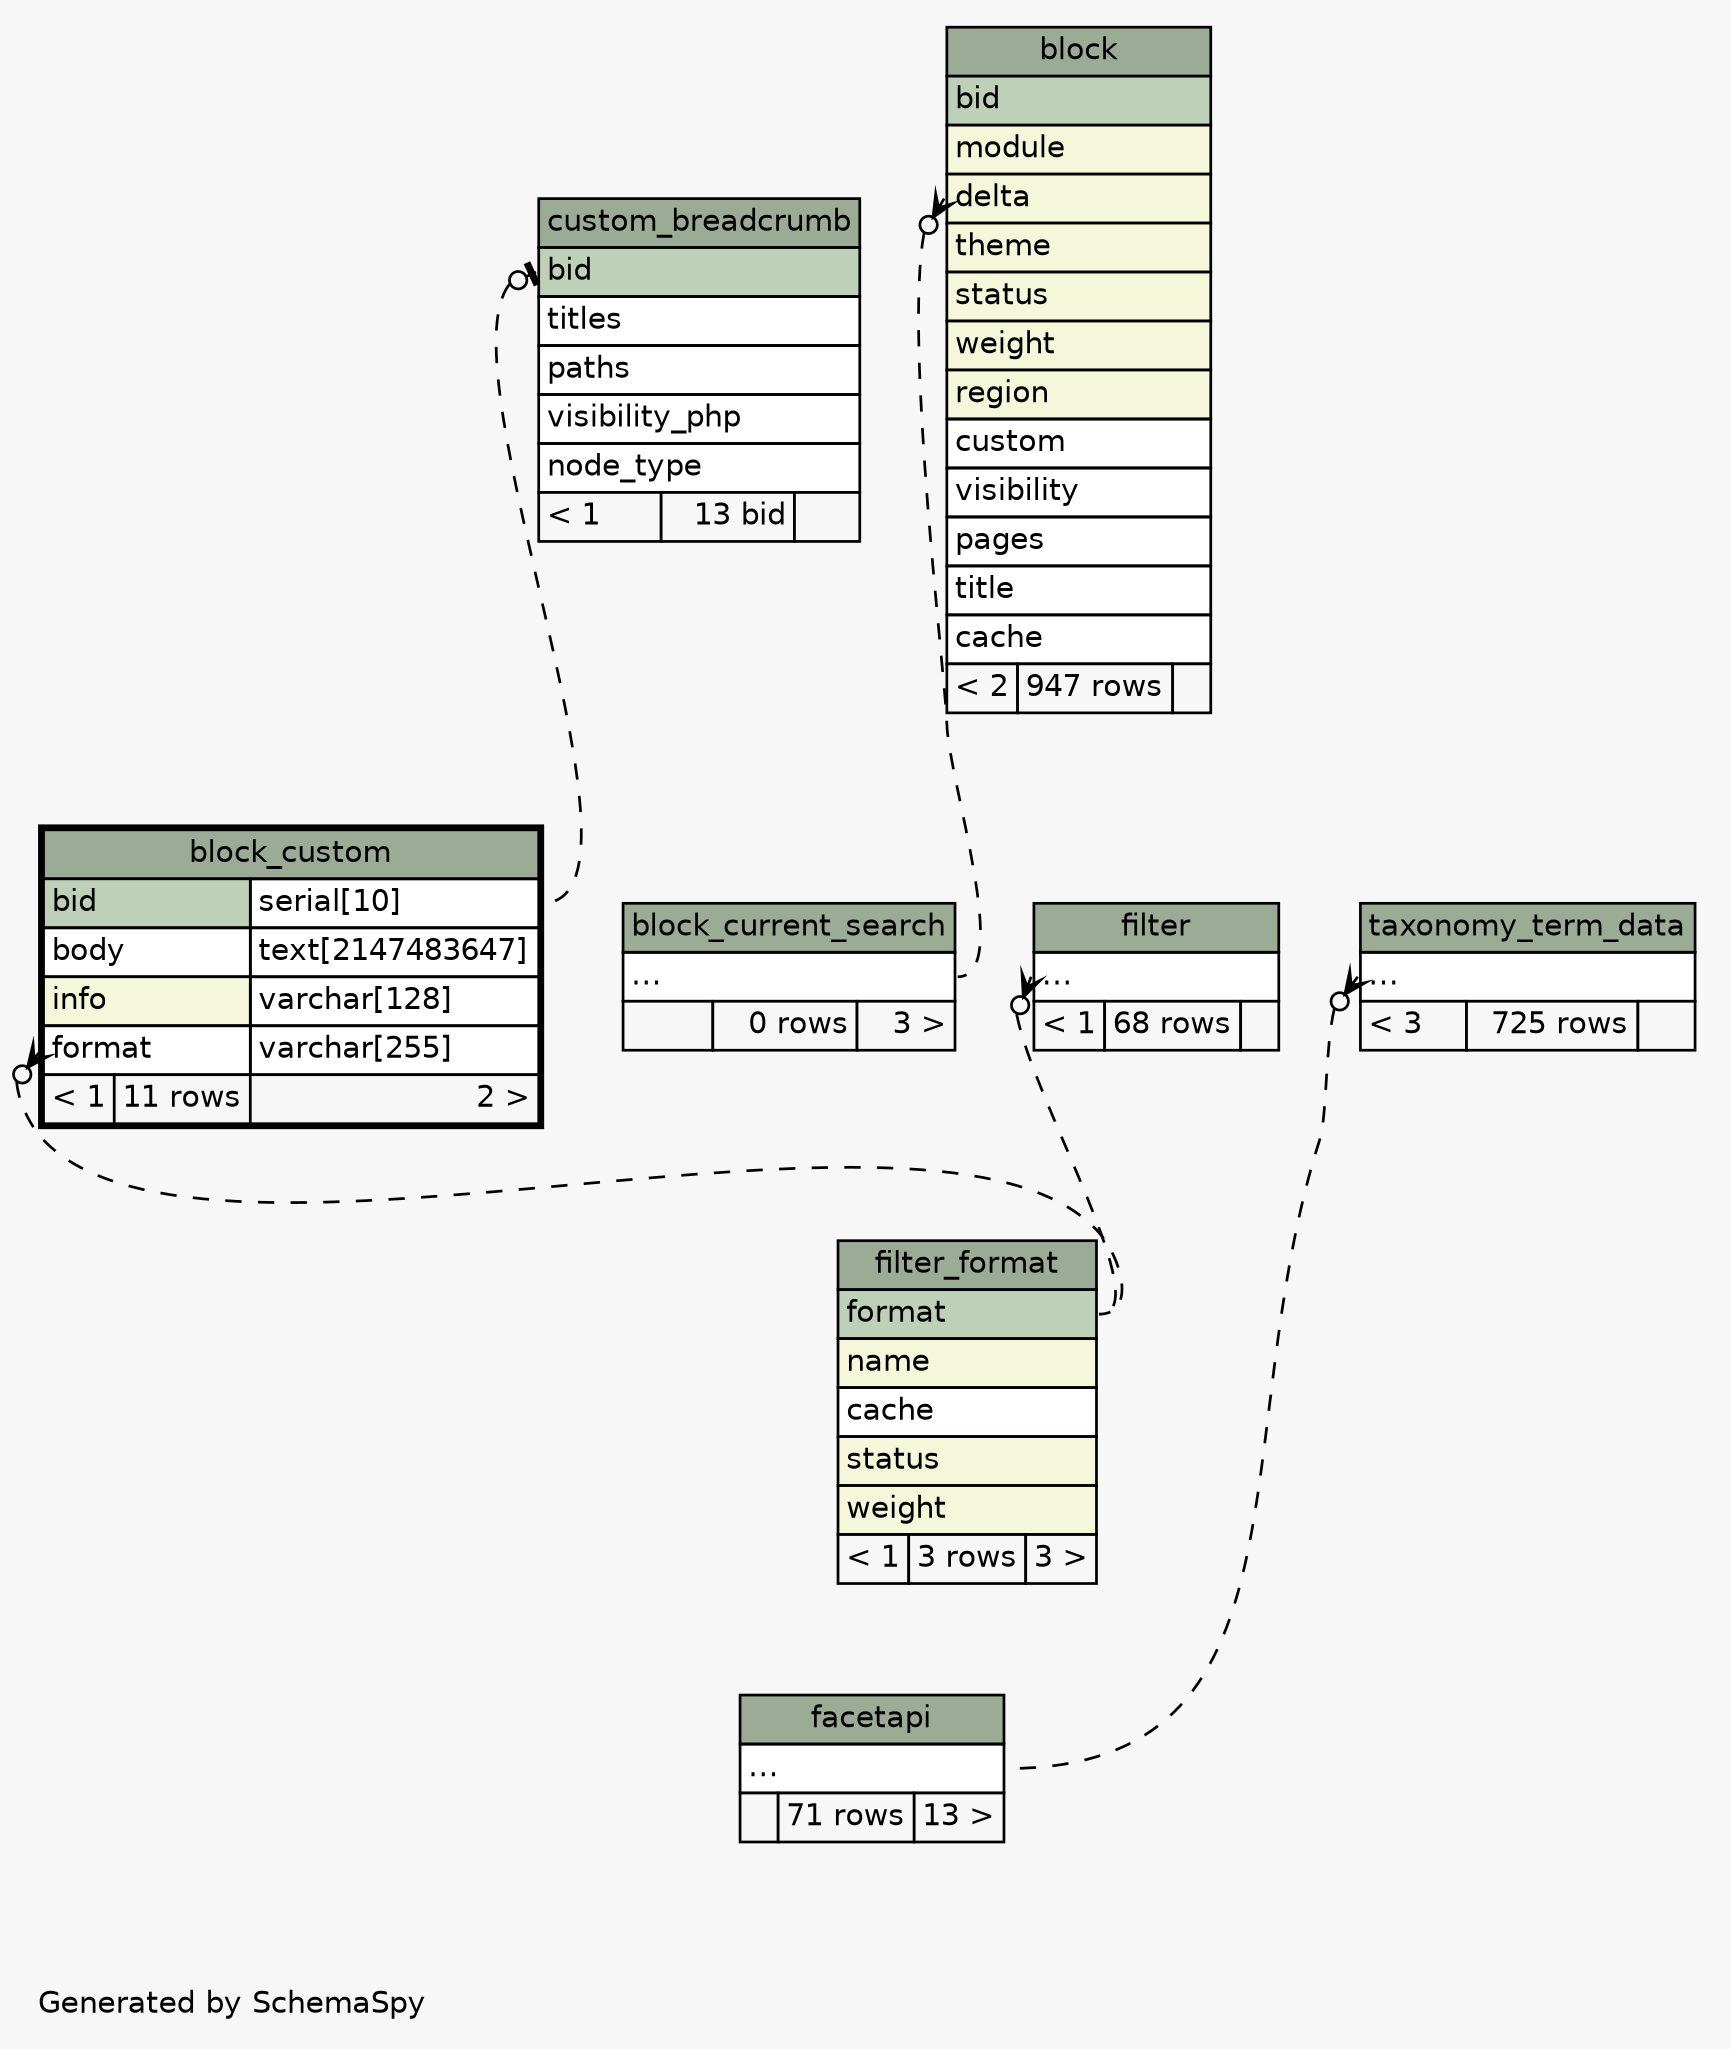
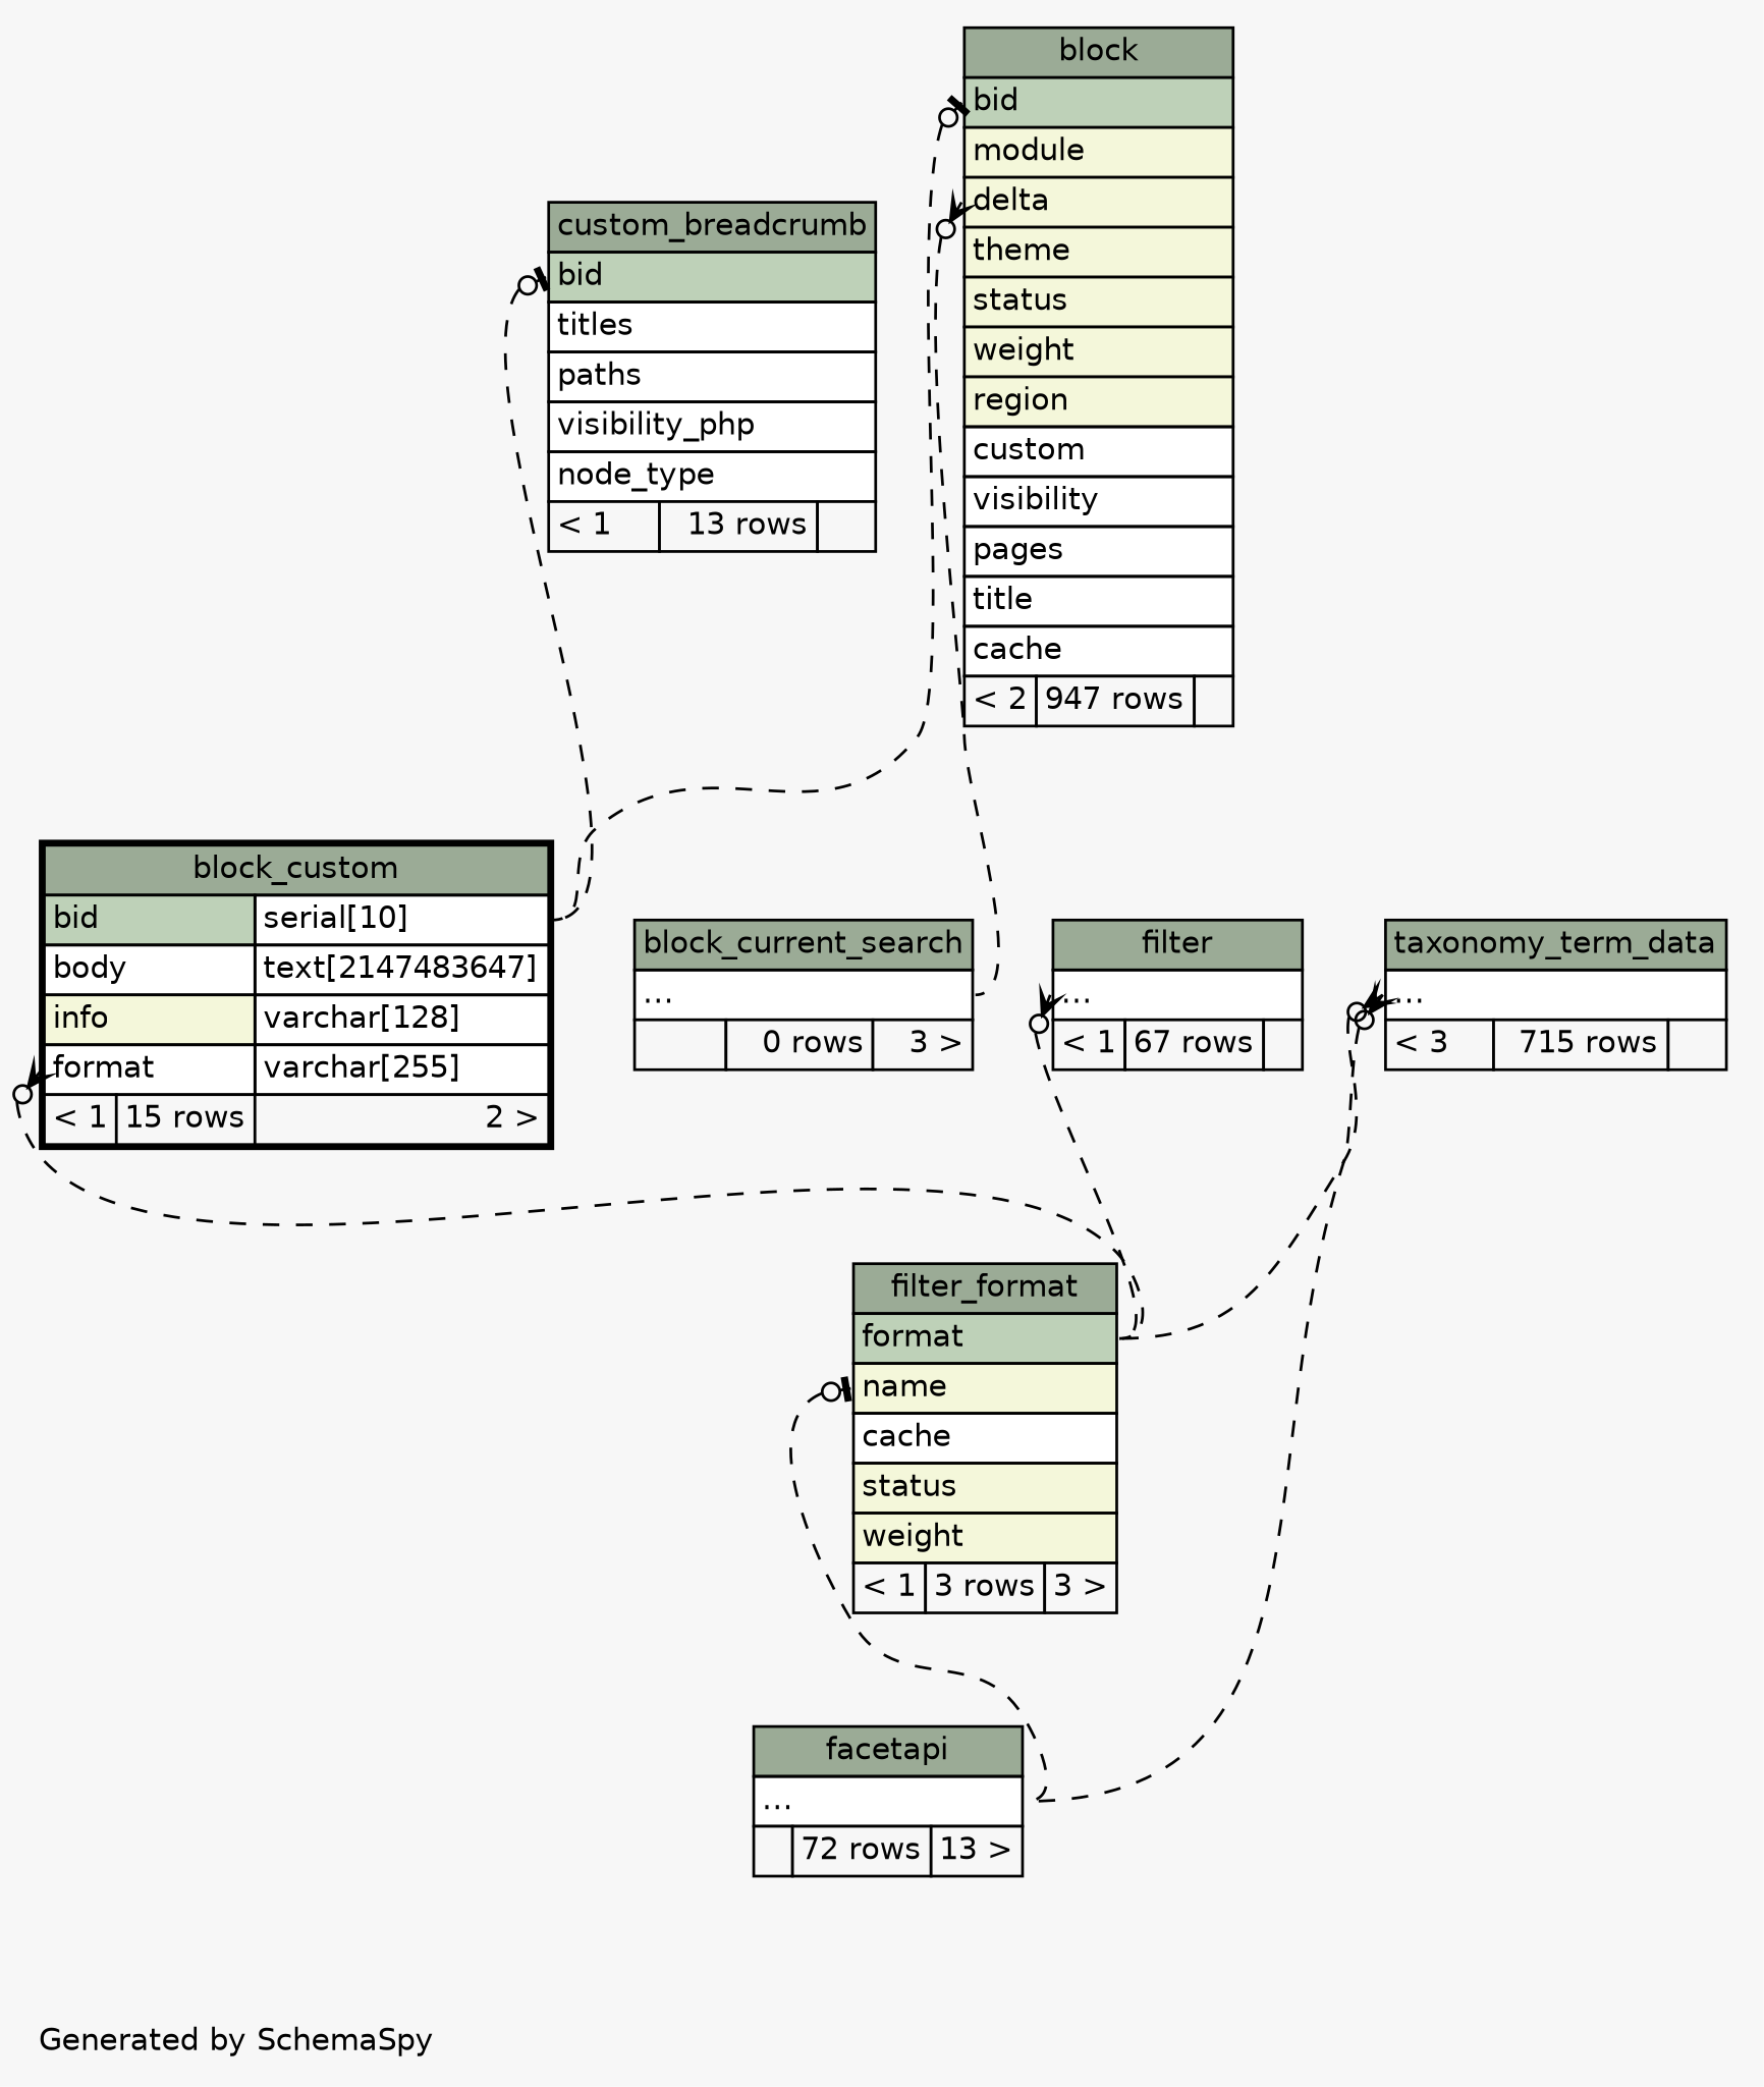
  digraph {
    bgcolor="#f7f7f7"
    fontname=Helvetica
    fontsize=11
    label="\nGenerated by SchemaSpy"
    labeljust=l
    nodesep=0.18
    rankdir=TB
    ranksep=0.46
    node [fontname=Helvetica fontsize=11 shape=plaintext]
    edge [arrowhead=none arrowsize=0.8 arrowtail=crowodot dir=back headport="elipses:e" style=dashed tailport="elipses:w"]
    n1 [label=<     <TABLE BORDER="0" CELLBORDER="1" CELLSPACING="0" BGCOLOR="#ffffff">       <TR><TD COLSPAN="3" BGCOLOR="#9bab96" ALIGN="CENTER">block</TD></TR>       <TR><TD PORT="bid" COLSPAN="3" BGCOLOR="#bed1b8" ALIGN="LEFT">bid</TD></TR>       <TR><TD PORT="module" COLSPAN="3" BGCOLOR="#f4f7da" ALIGN="LEFT">module</TD></TR>       <TR><TD PORT="delta" COLSPAN="3" BGCOLOR="#f4f7da" ALIGN="LEFT">delta</TD></TR>       <TR><TD PORT="theme" COLSPAN="3" BGCOLOR="#f4f7da" ALIGN="LEFT">theme</TD></TR>       <TR><TD PORT="status" COLSPAN="3" BGCOLOR="#f4f7da" ALIGN="LEFT">status</TD></TR>       <TR><TD PORT="weight" COLSPAN="3" BGCOLOR="#f4f7da" ALIGN="LEFT">weight</TD></TR>       <TR><TD PORT="region" COLSPAN="3" BGCOLOR="#f4f7da" ALIGN="LEFT">region</TD></TR>       <TR><TD PORT="custom" COLSPAN="3" ALIGN="LEFT">custom</TD></TR>       <TR><TD PORT="visibility" COLSPAN="3" ALIGN="LEFT">visibility</TD></TR>       <TR><TD PORT="pages" COLSPAN="3" ALIGN="LEFT">pages</TD></TR>       <TR><TD PORT="title" COLSPAN="3" ALIGN="LEFT">title</TD></TR>       <TR><TD PORT="cache" COLSPAN="3" ALIGN="LEFT">cache</TD></TR>       <TR><TD ALIGN="LEFT" BGCOLOR="#f7f7f7">&lt; 2</TD><TD ALIGN="RIGHT" BGCOLOR="#f7f7f7">947 rows</TD><TD ALIGN="RIGHT" BGCOLOR="#f7f7f7">  </TD></TR>     </TABLE>>]
-   n2 [label=<     <TABLE BORDER="2" CELLBORDER="1" CELLSPACING="0" BGCOLOR="#ffffff">       <TR><TD COLSPAN="3" BGCOLOR="#9bab96" ALIGN="CENTER">block_custom</TD></TR>       <TR><TD PORT="bid" COLSPAN="2" BGCOLOR="#bed1b8" ALIGN="LEFT">bid</TD><TD PORT="bid.type" ALIGN="LEFT">serial[10]</TD></TR>       <TR><TD PORT="body" COLSPAN="2" ALIGN="LEFT">body</TD><TD PORT="body.type" ALIGN="LEFT">text[2147483647]</TD></TR>       <TR><TD PORT="info" COLSPAN="2" BGCOLOR="#f4f7da" ALIGN="LEFT">info</TD><TD PORT="info.type" ALIGN="LEFT">varchar[128]</TD></TR>       <TR><TD PORT="format" COLSPAN="2" ALIGN="LEFT">format</TD><TD PORT="format.type" ALIGN="LEFT">varchar[255]</TD></TR>       <TR><TD ALIGN="LEFT" BGCOLOR="#f7f7f7">&lt; 1</TD><TD ALIGN="RIGHT" BGCOLOR="#f7f7f7">11 rows</TD><TD ALIGN="RIGHT" BGCOLOR="#f7f7f7">2 &gt;</TD></TR>     </TABLE>>]
+   n2 [label=<     <TABLE BORDER="2" CELLBORDER="1" CELLSPACING="0" BGCOLOR="#ffffff">       <TR><TD COLSPAN="3" BGCOLOR="#9bab96" ALIGN="CENTER">block_custom</TD></TR>       <TR><TD PORT="bid" COLSPAN="2" BGCOLOR="#bed1b8" ALIGN="LEFT">bid</TD><TD PORT="bid.type" ALIGN="LEFT">serial[10]</TD></TR>       <TR><TD PORT="body" COLSPAN="2" ALIGN="LEFT">body</TD><TD PORT="body.type" ALIGN="LEFT">text[2147483647]</TD></TR>       <TR><TD PORT="info" COLSPAN="2" BGCOLOR="#f4f7da" ALIGN="LEFT">info</TD><TD PORT="info.type" ALIGN="LEFT">varchar[128]</TD></TR>       <TR><TD PORT="format" COLSPAN="2" ALIGN="LEFT">format</TD><TD PORT="format.type" ALIGN="LEFT">varchar[255]</TD></TR>       <TR><TD ALIGN="LEFT" BGCOLOR="#f7f7f7">&lt; 1</TD><TD ALIGN="RIGHT" BGCOLOR="#f7f7f7">15 rows</TD><TD ALIGN="RIGHT" BGCOLOR="#f7f7f7">2 &gt;</TD></TR>     </TABLE>>]
    n3 [label=<     <TABLE BORDER="0" CELLBORDER="1" CELLSPACING="0" BGCOLOR="#ffffff">       <TR><TD COLSPAN="3" BGCOLOR="#9bab96" ALIGN="CENTER">block_current_search</TD></TR>       <TR><TD PORT="elipses" COLSPAN="3" ALIGN="LEFT">...</TD></TR>       <TR><TD ALIGN="LEFT" BGCOLOR="#f7f7f7">  </TD><TD ALIGN="RIGHT" BGCOLOR="#f7f7f7">0 rows</TD><TD ALIGN="RIGHT" BGCOLOR="#f7f7f7">3 &gt;</TD></TR>     </TABLE>>]
    n4 [label=<     <TABLE BORDER="0" CELLBORDER="1" CELLSPACING="0" BGCOLOR="#ffffff">       <TR><TD COLSPAN="3" BGCOLOR="#9bab96" ALIGN="CENTER">filter_format</TD></TR>       <TR><TD PORT="format" COLSPAN="3" BGCOLOR="#bed1b8" ALIGN="LEFT">format</TD></TR>       <TR><TD PORT="name" COLSPAN="3" BGCOLOR="#f4f7da" ALIGN="LEFT">name</TD></TR>       <TR><TD PORT="cache" COLSPAN="3" ALIGN="LEFT">cache</TD></TR>       <TR><TD PORT="status" COLSPAN="3" BGCOLOR="#f4f7da" ALIGN="LEFT">status</TD></TR>       <TR><TD PORT="weight" COLSPAN="3" BGCOLOR="#f4f7da" ALIGN="LEFT">weight</TD></TR>       <TR><TD ALIGN="LEFT" BGCOLOR="#f7f7f7">&lt; 1</TD><TD ALIGN="RIGHT" BGCOLOR="#f7f7f7">3 rows</TD><TD ALIGN="RIGHT" BGCOLOR="#f7f7f7">3 &gt;</TD></TR>     </TABLE>>]
-   n5 [label=<     <TABLE BORDER="0" CELLBORDER="1" CELLSPACING="0" BGCOLOR="#ffffff">       <TR><TD COLSPAN="3" BGCOLOR="#9bab96" ALIGN="CENTER">facetapi</TD></TR>       <TR><TD PORT="elipses" COLSPAN="3" ALIGN="LEFT">...</TD></TR>       <TR><TD ALIGN="LEFT" BGCOLOR="#f7f7f7">  </TD><TD ALIGN="RIGHT" BGCOLOR="#f7f7f7">71 rows</TD><TD ALIGN="RIGHT" BGCOLOR="#f7f7f7">13 &gt;</TD></TR>     </TABLE>>]
-   n6 [label=<     <TABLE BORDER="0" CELLBORDER="1" CELLSPACING="0" BGCOLOR="#ffffff">       <TR><TD COLSPAN="3" BGCOLOR="#9bab96" ALIGN="CENTER">custom_breadcrumb</TD></TR>       <TR><TD PORT="bid" COLSPAN="3" BGCOLOR="#bed1b8" ALIGN="LEFT">bid</TD></TR>       <TR><TD PORT="titles" COLSPAN="3" ALIGN="LEFT">titles</TD></TR>       <TR><TD PORT="paths" COLSPAN="3" ALIGN="LEFT">paths</TD></TR>       <TR><TD PORT="visibility_php" COLSPAN="3" ALIGN="LEFT">visibility_php</TD></TR>       <TR><TD PORT="node_type" COLSPAN="3" ALIGN="LEFT">node_type</TD></TR>       <TR><TD ALIGN="LEFT" BGCOLOR="#f7f7f7">&lt; 1</TD><TD ALIGN="RIGHT" BGCOLOR="#f7f7f7">13 bid</TD><TD ALIGN="RIGHT" BGCOLOR="#f7f7f7">  </TD></TR>     </TABLE>>]
-   n7 [label=<     <TABLE BORDER="0" CELLBORDER="1" CELLSPACING="0" BGCOLOR="#ffffff">       <TR><TD COLSPAN="3" BGCOLOR="#9bab96" ALIGN="CENTER">filter</TD></TR>       <TR><TD PORT="elipses" COLSPAN="3" ALIGN="LEFT">...</TD></TR>       <TR><TD ALIGN="LEFT" BGCOLOR="#f7f7f7">&lt; 1</TD><TD ALIGN="RIGHT" BGCOLOR="#f7f7f7">68 rows</TD><TD ALIGN="RIGHT" BGCOLOR="#f7f7f7">  </TD></TR>     </TABLE>>]
-   n8 [label=<     <TABLE BORDER="0" CELLBORDER="1" CELLSPACING="0" BGCOLOR="#ffffff">       <TR><TD COLSPAN="3" BGCOLOR="#9bab96" ALIGN="CENTER">taxonomy_term_data</TD></TR>       <TR><TD PORT="elipses" COLSPAN="3" ALIGN="LEFT">...</TD></TR>       <TR><TD ALIGN="LEFT" BGCOLOR="#f7f7f7">&lt; 3</TD><TD ALIGN="RIGHT" BGCOLOR="#f7f7f7">725 rows</TD><TD ALIGN="RIGHT" BGCOLOR="#f7f7f7">  </TD></TR>     </TABLE>>]
+   n5 [label=<     <TABLE BORDER="0" CELLBORDER="1" CELLSPACING="0" BGCOLOR="#ffffff">       <TR><TD COLSPAN="3" BGCOLOR="#9bab96" ALIGN="CENTER">facetapi</TD></TR>       <TR><TD PORT="elipses" COLSPAN="3" ALIGN="LEFT">...</TD></TR>       <TR><TD ALIGN="LEFT" BGCOLOR="#f7f7f7">  </TD><TD ALIGN="RIGHT" BGCOLOR="#f7f7f7">72 rows</TD><TD ALIGN="RIGHT" BGCOLOR="#f7f7f7">13 &gt;</TD></TR>     </TABLE>>]
+   n6 [label=<     <TABLE BORDER="0" CELLBORDER="1" CELLSPACING="0" BGCOLOR="#ffffff">       <TR><TD COLSPAN="3" BGCOLOR="#9bab96" ALIGN="CENTER">custom_breadcrumb</TD></TR>       <TR><TD PORT="bid" COLSPAN="3" BGCOLOR="#bed1b8" ALIGN="LEFT">bid</TD></TR>       <TR><TD PORT="titles" COLSPAN="3" ALIGN="LEFT">titles</TD></TR>       <TR><TD PORT="paths" COLSPAN="3" ALIGN="LEFT">paths</TD></TR>       <TR><TD PORT="visibility_php" COLSPAN="3" ALIGN="LEFT">visibility_php</TD></TR>       <TR><TD PORT="node_type" COLSPAN="3" ALIGN="LEFT">node_type</TD></TR>       <TR><TD ALIGN="LEFT" BGCOLOR="#f7f7f7">&lt; 1</TD><TD ALIGN="RIGHT" BGCOLOR="#f7f7f7">13 rows</TD><TD ALIGN="RIGHT" BGCOLOR="#f7f7f7">  </TD></TR>     </TABLE>>]
+   n7 [label=<     <TABLE BORDER="0" CELLBORDER="1" CELLSPACING="0" BGCOLOR="#ffffff">       <TR><TD COLSPAN="3" BGCOLOR="#9bab96" ALIGN="CENTER">filter</TD></TR>       <TR><TD PORT="elipses" COLSPAN="3" ALIGN="LEFT">...</TD></TR>       <TR><TD ALIGN="LEFT" BGCOLOR="#f7f7f7">&lt; 1</TD><TD ALIGN="RIGHT" BGCOLOR="#f7f7f7">67 rows</TD><TD ALIGN="RIGHT" BGCOLOR="#f7f7f7">  </TD></TR>     </TABLE>>]
+   n8 [label=<     <TABLE BORDER="0" CELLBORDER="1" CELLSPACING="0" BGCOLOR="#ffffff">       <TR><TD COLSPAN="3" BGCOLOR="#9bab96" ALIGN="CENTER">taxonomy_term_data</TD></TR>       <TR><TD PORT="elipses" COLSPAN="3" ALIGN="LEFT">...</TD></TR>       <TR><TD ALIGN="LEFT" BGCOLOR="#f7f7f7">&lt; 3</TD><TD ALIGN="RIGHT" BGCOLOR="#f7f7f7">715 rows</TD><TD ALIGN="RIGHT" BGCOLOR="#f7f7f7">  </TD></TR>     </TABLE>>]
+   n1 -> n2 [arrowtail=teeodot headport="bid.type:e" tailport="bid:w"]
    n1 -> n3 [tailport="delta:w"]
    n2 -> n4 [headport="format:e" tailport="format:w"]
+   n4 -> n5 [arrowtail=teeodot tailport="name:w"]
    n6 -> n2 [arrowtail=teeodot headport="bid.type:e" tailport="bid:w"]
    n7 -> n4 [headport="format:e"]
+   n8 -> n4 [headport="format:e"]
    n8 -> n5
  }
